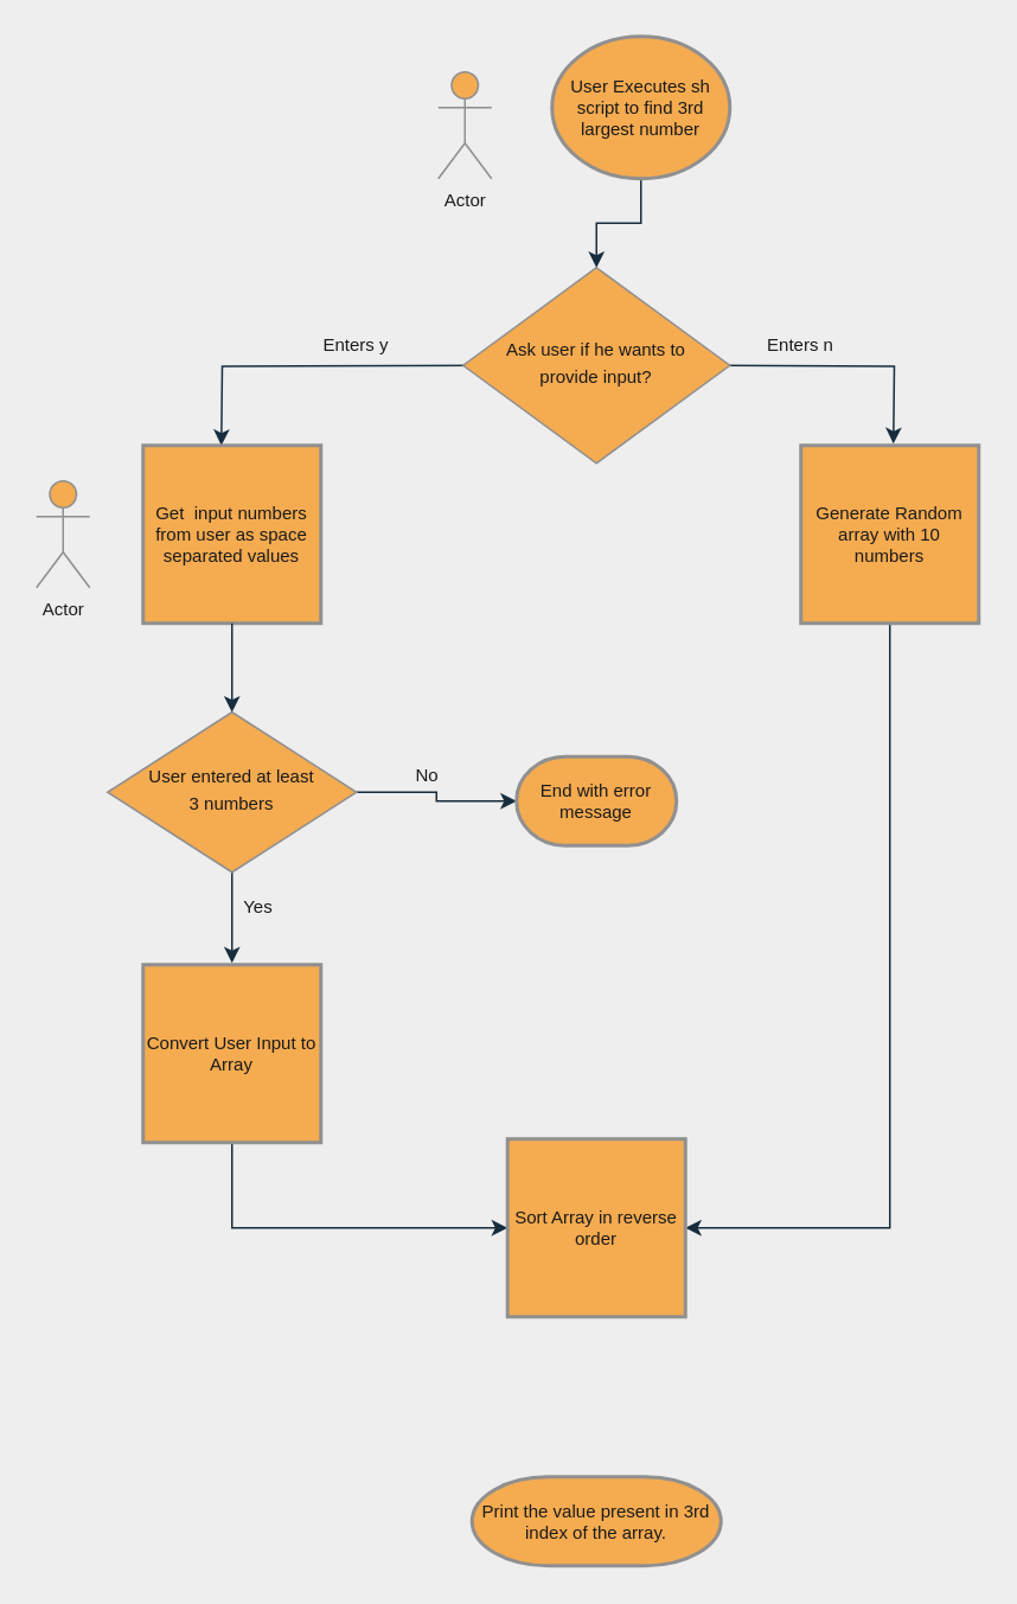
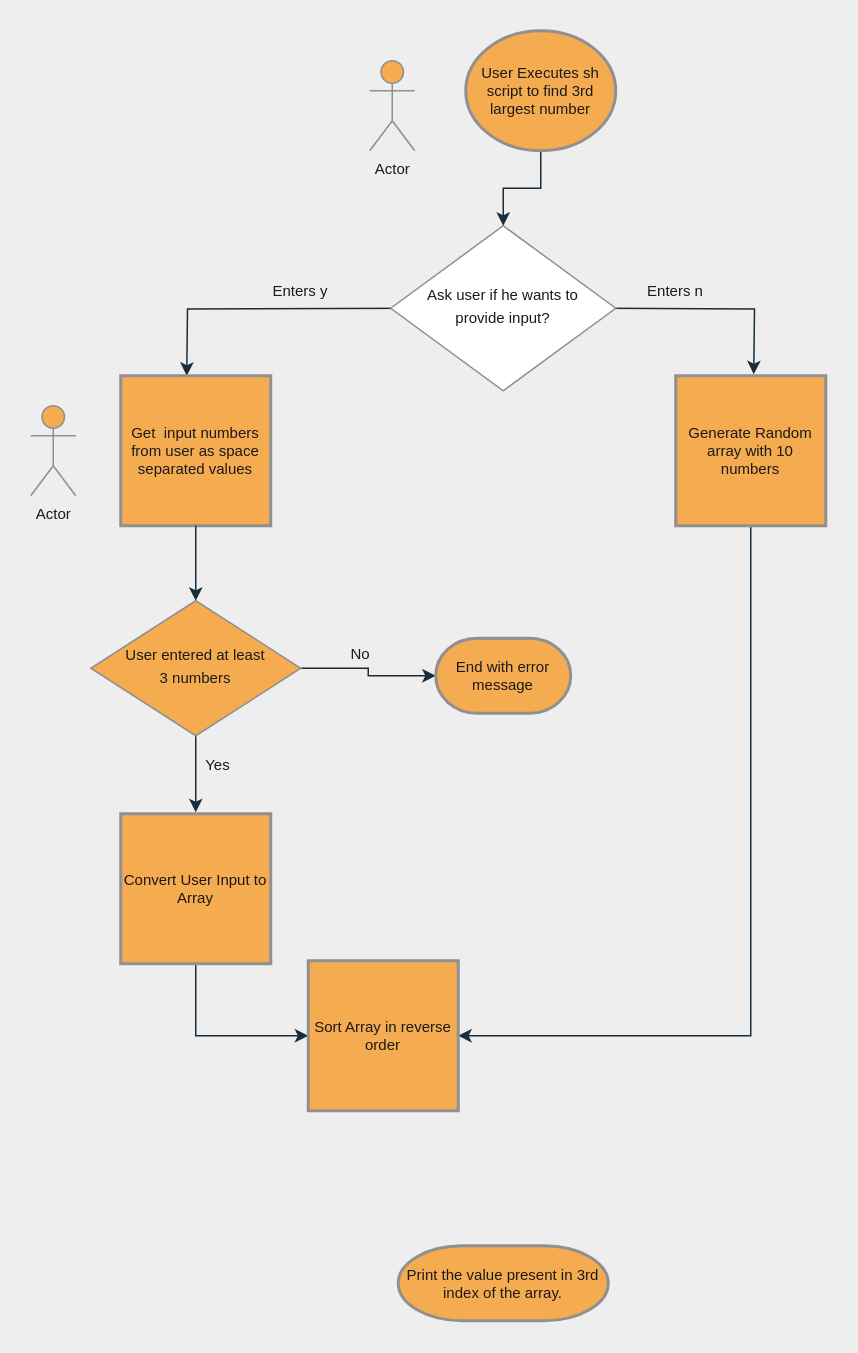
  <mxCell id="0" />
  <mxCell id="1" parent="0" />
  <mxCell id="2" style="edgeStyle=orthogonalEdgeStyle;rounded=0;orthogonalLoop=1;jettySize=auto;html=1;entryX=0.59;entryY=-0.01;entryDx=0;entryDy=0;entryPerimeter=0;fontSize=10;labelBackgroundColor=#EEEEEE;strokeColor=#182E3E;fontColor=#1A1A1A;" edge="1" parent="1"><mxGeometry relative="1" as="geometry"><mxPoint x="403" y="205" as="sourcePoint" /><mxPoint x="502" y="249" as="targetPoint" /></mxGeometry></mxCell>
  <mxCell id="3" style="edgeStyle=orthogonalEdgeStyle;rounded=0;orthogonalLoop=1;jettySize=auto;html=1;entryX=0.25;entryY=0;entryDx=0;entryDy=0;fontSize=10;labelBackgroundColor=#EEEEEE;strokeColor=#182E3E;fontColor=#1A1A1A;" edge="1" parent="1"><mxGeometry relative="1" as="geometry"><mxPoint x="279" y="205" as="sourcePoint" /><mxPoint x="124" y="250" as="targetPoint" /></mxGeometry></mxCell>
- <mxCell id="4" value="&lt;font style=&quot;font-size: 10px;&quot;&gt;Ask user if he wants to&lt;br&gt;provide input?&lt;/font&gt;" style="rhombus;whiteSpace=wrap;html=1;shadow=0;fontFamily=Helvetica;fontSize=12;align=center;strokeWidth=1;spacing=6;spacingTop=-4;rounded=0;fillColor=#F5AB50;strokeColor=#909090;fontColor=#1A1A1A;" parent="1" vertex="1"><mxGeometry x="260" y="150" width="150" height="110" as="geometry" /></mxCell>
+ <mxCell id="4" value="&lt;font style=&quot;font-size: 10px;&quot;&gt;Ask user if he wants to&lt;br&gt;provide input?&lt;/font&gt;" style="rhombus;whiteSpace=wrap;html=1;shadow=0;fontFamily=Helvetica;fontSize=12;align=center;strokeWidth=1;spacing=6;spacingTop=-4;rounded=0;fillColor=#ffffff;strokeColor=#909090;fontColor=#1A1A1A;" parent="1" vertex="1"><mxGeometry x="260" y="150" width="150" height="110" as="geometry" /></mxCell>
  <mxCell id="5" style="edgeStyle=orthogonalEdgeStyle;rounded=0;orthogonalLoop=1;jettySize=auto;html=1;entryX=0;entryY=0.5;entryDx=0;entryDy=0;entryPerimeter=0;fontSize=10;labelBackgroundColor=#EEEEEE;strokeColor=#182E3E;fontColor=#1A1A1A;" edge="1" parent="1" source="7" target="8"><mxGeometry relative="1" as="geometry" /></mxCell>
  <mxCell id="6" style="edgeStyle=orthogonalEdgeStyle;rounded=0;orthogonalLoop=1;jettySize=auto;html=1;entryX=0.5;entryY=-0.1;entryDx=0;entryDy=0;entryPerimeter=0;fontSize=10;exitX=0.5;exitY=1;exitDx=0;exitDy=0;labelBackgroundColor=#EEEEEE;strokeColor=#182E3E;fontColor=#1A1A1A;" edge="1" parent="1" source="7"><mxGeometry relative="1" as="geometry"><mxPoint x="130" y="499" as="sourcePoint" /><mxPoint x="130" y="541" as="targetPoint" /></mxGeometry></mxCell>
  <mxCell id="7" value="&lt;span style=&quot;font-size: 10px;&quot;&gt;User entered at least&lt;br&gt;3 numbers&lt;br&gt;&lt;/span&gt;" style="rhombus;whiteSpace=wrap;html=1;shadow=0;fontFamily=Helvetica;fontSize=12;align=center;strokeWidth=1;spacing=6;spacingTop=-4;rounded=0;fillColor=#F5AB50;strokeColor=#909090;fontColor=#1A1A1A;" vertex="1" parent="1"><mxGeometry x="60" y="400" width="140" height="90" as="geometry" /></mxCell>
  <mxCell id="8" value="End with error message" style="strokeWidth=2;html=1;shape=mxgraph.flowchart.terminator;whiteSpace=wrap;fontSize=10;rounded=0;fillColor=#F5AB50;strokeColor=#909090;fontColor=#1A1A1A;" vertex="1" parent="1"><mxGeometry x="290" y="425" width="90" height="50" as="geometry" /></mxCell>
  <mxCell id="9" value="Get&amp;nbsp; input numbers from user as space separated values" style="rounded=0;whiteSpace=wrap;html=1;absoluteArcSize=1;arcSize=14;strokeWidth=2;fontSize=10;fillColor=#F5AB50;strokeColor=#909090;fontColor=#1A1A1A;" vertex="1" parent="1"><mxGeometry x="80" y="250" width="100" height="100" as="geometry" /></mxCell>
  <mxCell id="10" style="edgeStyle=orthogonalEdgeStyle;rounded=0;orthogonalLoop=1;jettySize=auto;html=1;entryX=1;entryY=0.5;entryDx=0;entryDy=0;fontSize=10;labelBackgroundColor=#EEEEEE;strokeColor=#182E3E;fontColor=#1A1A1A;" edge="1" parent="1" source="11" target="16"><mxGeometry relative="1" as="geometry"><Array as="points"><mxPoint x="500" y="690" /></Array></mxGeometry></mxCell>
  <mxCell id="11" value="Generate Random array with 10 numbers" style="rounded=0;whiteSpace=wrap;html=1;absoluteArcSize=1;arcSize=14;strokeWidth=2;fontSize=10;fillColor=#F5AB50;strokeColor=#909090;fontColor=#1A1A1A;" vertex="1" parent="1"><mxGeometry x="450" y="250" width="100" height="100" as="geometry" /></mxCell>
  <mxCell id="12" style="edgeStyle=orthogonalEdgeStyle;rounded=0;orthogonalLoop=1;jettySize=auto;html=1;fontSize=10;labelBackgroundColor=#EEEEEE;strokeColor=#182E3E;fontColor=#1A1A1A;" edge="1" parent="1" source="13" target="4"><mxGeometry relative="1" as="geometry" /></mxCell>
  <mxCell id="13" value="User Executes sh script to find 3rd largest number" style="strokeWidth=2;html=1;shape=mxgraph.flowchart.start_2;whiteSpace=wrap;fontSize=10;rounded=0;fillColor=#F5AB50;strokeColor=#909090;fontColor=#1A1A1A;" vertex="1" parent="1"><mxGeometry x="310" y="20" width="100" height="80" as="geometry" /></mxCell>
  <mxCell id="14" style="edgeStyle=orthogonalEdgeStyle;rounded=0;orthogonalLoop=1;jettySize=auto;html=1;entryX=0;entryY=0.5;entryDx=0;entryDy=0;fontSize=10;exitX=0.5;exitY=1;exitDx=0;exitDy=0;labelBackgroundColor=#EEEEEE;strokeColor=#182E3E;fontColor=#1A1A1A;" edge="1" parent="1" source="15" target="16"><mxGeometry relative="1" as="geometry" /></mxCell>
  <mxCell id="15" value="Convert User Input to Array" style="rounded=0;whiteSpace=wrap;html=1;absoluteArcSize=1;arcSize=14;strokeWidth=2;fontSize=10;fillColor=#F5AB50;strokeColor=#909090;fontColor=#1A1A1A;" vertex="1" parent="1"><mxGeometry x="80" y="542" width="100" height="100" as="geometry" /></mxCell>
- <mxCell id="16" value="Sort Array in reverse order" style="rounded=0;whiteSpace=wrap;html=1;absoluteArcSize=1;arcSize=14;strokeWidth=2;fontSize=10;fillColor=#F5AB50;strokeColor=#909090;fontColor=#1A1A1A;" vertex="1" parent="1"><mxGeometry x="285" y="640" width="100" height="100" as="geometry" /></mxCell>
+ <mxCell id="16" value="Sort Array in reverse order" style="rounded=0;whiteSpace=wrap;html=1;absoluteArcSize=1;arcSize=14;strokeWidth=2;fontSize=10;fillColor=#F5AB50;strokeColor=#909090;fontColor=#1A1A1A;" vertex="1" parent="1"><mxGeometry x="205" y="640" width="100" height="100" as="geometry" /></mxCell>
  <mxCell id="17" value="Print the value present in 3rd index of the array." style="strokeWidth=2;html=1;shape=mxgraph.flowchart.terminator;whiteSpace=wrap;fontSize=10;rounded=0;fillColor=#F5AB50;strokeColor=#909090;fontColor=#1A1A1A;" vertex="1" parent="1"><mxGeometry x="265" y="830" width="140" height="50" as="geometry" /></mxCell>
  <mxCell id="18" value="" style="endArrow=classic;html=1;rounded=0;fontSize=10;entryX=0.5;entryY=0;entryDx=0;entryDy=0;entryPerimeter=0;labelBackgroundColor=#EEEEEE;strokeColor=#182E3E;fontColor=#1A1A1A;" edge="1" parent="1" target="7"><mxGeometry width="50" height="50" relative="1" as="geometry"><mxPoint x="130" y="350" as="sourcePoint" /><mxPoint x="130" y="390" as="targetPoint" /></mxGeometry></mxCell>
  <mxCell id="19" value="Actor" style="shape=umlActor;verticalLabelPosition=bottom;verticalAlign=top;html=1;outlineConnect=0;fontSize=10;rounded=0;fillColor=#F5AB50;strokeColor=#909090;fontColor=#1A1A1A;" vertex="1" parent="1"><mxGeometry x="246" y="40" width="30" height="60" as="geometry" /></mxCell>
  <mxCell id="20" value="Actor" style="shape=umlActor;verticalLabelPosition=bottom;verticalAlign=top;html=1;outlineConnect=0;fontSize=10;rounded=0;fillColor=#F5AB50;strokeColor=#909090;fontColor=#1A1A1A;" vertex="1" parent="1"><mxGeometry x="20" y="270" width="30" height="60" as="geometry" /></mxCell>
  <mxCell id="21" value="Yes" style="text;html=1;strokeColor=none;fillColor=none;align=center;verticalAlign=middle;whiteSpace=wrap;rounded=0;fontSize=10;fontColor=#1A1A1A;" vertex="1" parent="1"><mxGeometry x="115" y="494" width="60" height="30" as="geometry" /></mxCell>
  <mxCell id="22" value="No" style="text;html=1;strokeColor=none;fillColor=none;align=center;verticalAlign=middle;whiteSpace=wrap;rounded=0;fontSize=10;fontColor=#1A1A1A;" vertex="1" parent="1"><mxGeometry x="210" y="420" width="60" height="30" as="geometry" /></mxCell>
  <mxCell id="23" value="Enters y" style="text;html=1;strokeColor=none;fillColor=none;align=center;verticalAlign=middle;whiteSpace=wrap;rounded=0;fontSize=10;fontColor=#1A1A1A;" vertex="1" parent="1"><mxGeometry x="170" y="178" width="60" height="30" as="geometry" /></mxCell>
  <mxCell id="24" value="Enters n" style="text;html=1;strokeColor=none;fillColor=none;align=center;verticalAlign=middle;whiteSpace=wrap;rounded=0;fontSize=10;fontColor=#1A1A1A;" vertex="1" parent="1"><mxGeometry x="420" y="178" width="60" height="30" as="geometry" /></mxCell>
